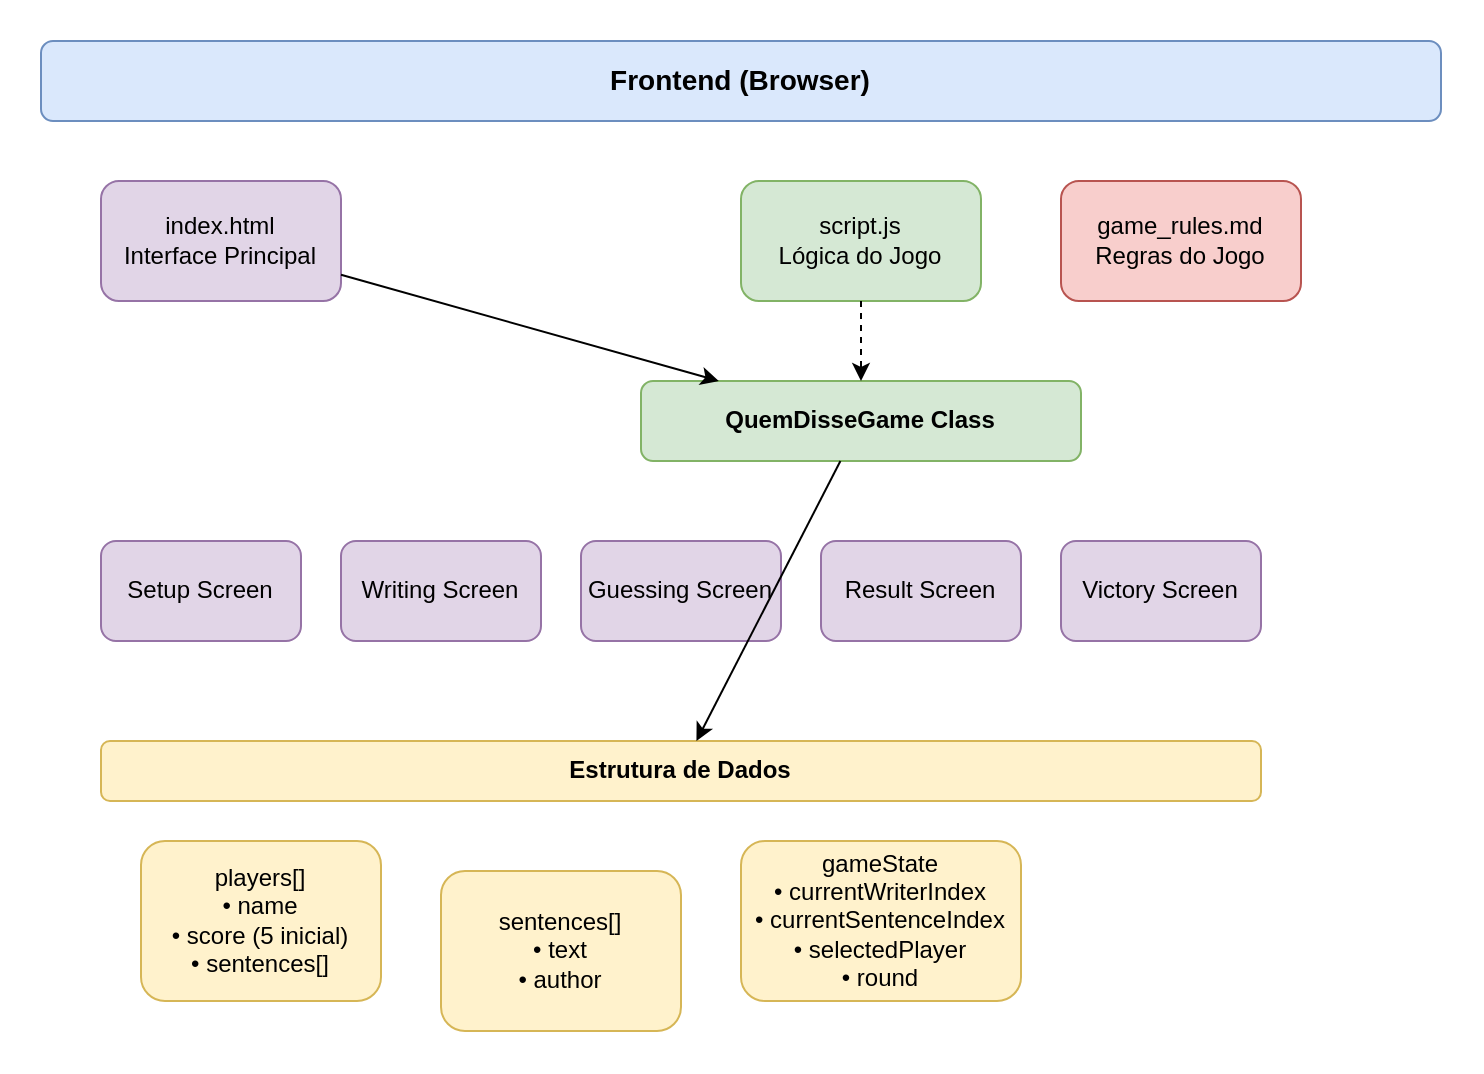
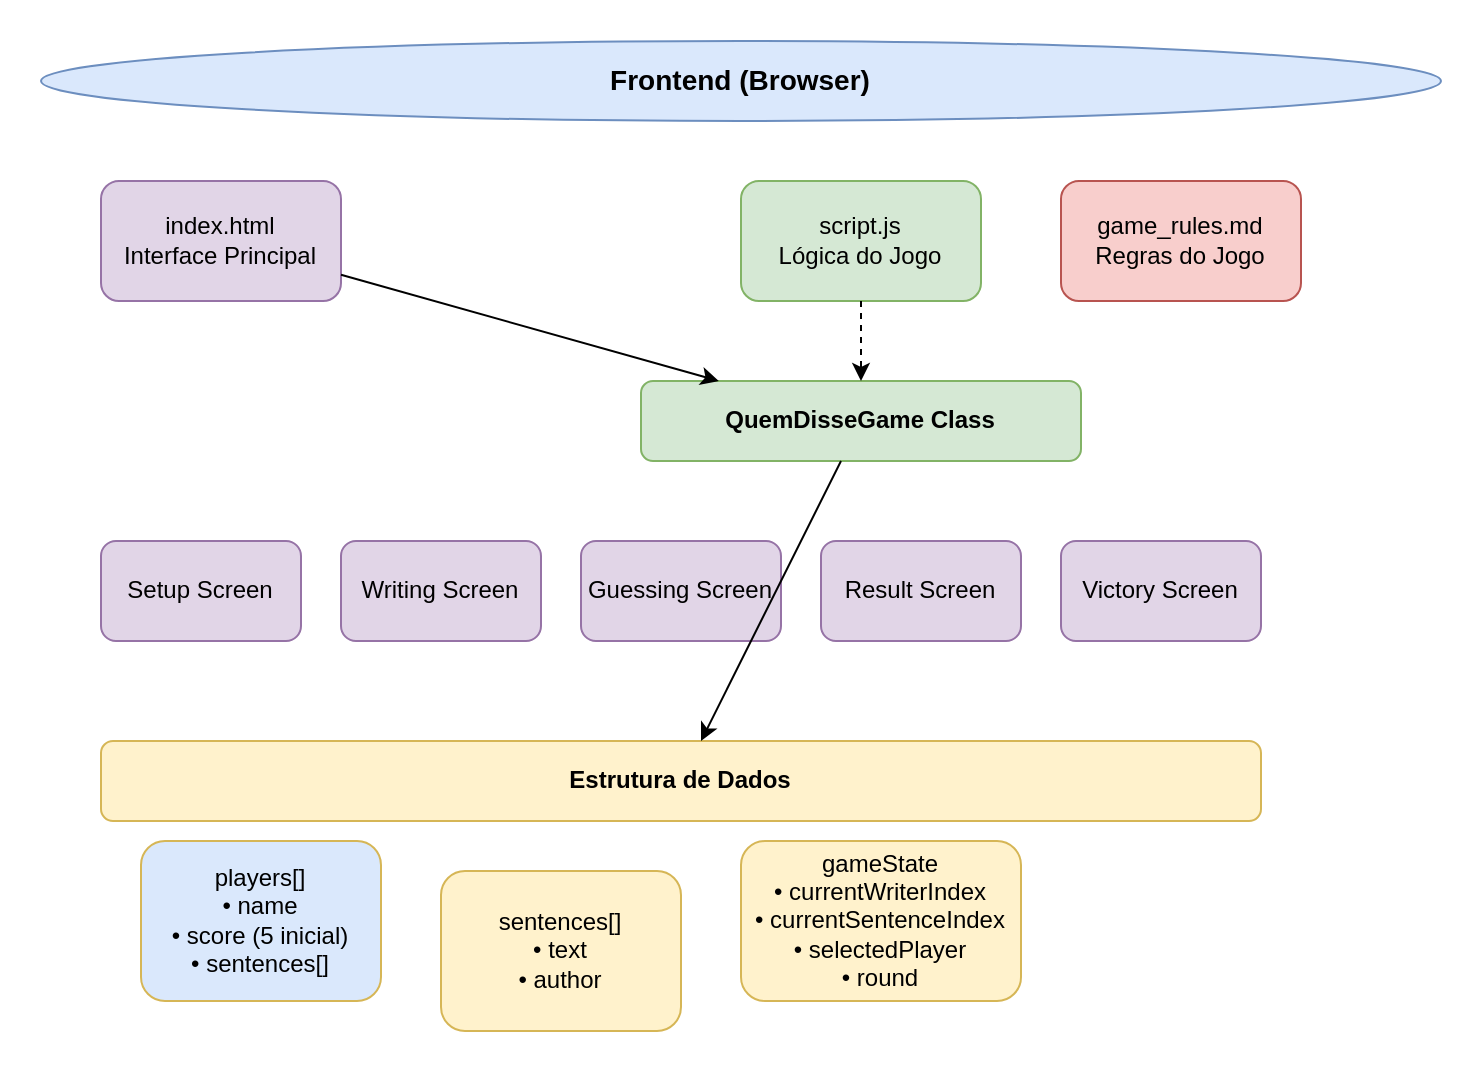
  <mxCell id="0" />
  <mxCell id="1" parent="0" />
- <mxCell id="2" value="Frontend (Browser)" style="rounded=1;whiteSpace=wrap;html=1;fillColor=#dae8fc;strokeColor=#6c8ebf;fontSize=14;fontStyle=1" vertex="1" parent="1"><mxGeometry x="20" y="20" width="700" height="40" as="geometry" /></mxCell>
+ <mxCell id="2" value="Frontend (Browser)" style="ellipse;whiteSpace=wrap;html=1;fillColor=#dae8fc;strokeColor=#6c8ebf;fontSize=14;fontStyle=1;" vertex="1" parent="1"><mxGeometry x="20" y="20" width="700" height="40" as="geometry" /></mxCell>
  <mxCell id="3" value="index.html&#10;Interface Principal" style="rounded=1;whiteSpace=wrap;html=1;fillColor=#e1d5e7;strokeColor=#9673a6;" vertex="1" parent="1"><mxGeometry x="50" y="90" width="120" height="60" as="geometry" /></mxCell>
  <mxCell id="4" value="script.js&#10;Lógica do Jogo" style="rounded=1;whiteSpace=wrap;html=1;fillColor=#d5e8d4;strokeColor=#82b366;" vertex="1" parent="1"><mxGeometry x="370" y="90" width="120" height="60" as="geometry" /></mxCell>
  <mxCell id="5" value="game_rules.md&#10;Regras do Jogo" style="rounded=1;whiteSpace=wrap;html=1;fillColor=#f8cecc;strokeColor=#b85450;" vertex="1" parent="1"><mxGeometry x="530" y="90" width="120" height="60" as="geometry" /></mxCell>
  <mxCell id="6" value="QuemDisseGame Class" style="rounded=1;whiteSpace=wrap;html=1;fillColor=#d5e8d4;strokeColor=#82b366;fontSize=12;fontStyle=1" vertex="1" parent="1"><mxGeometry x="320" y="190" width="220" height="40" as="geometry" /></mxCell>
  <mxCell id="7" value="Setup Screen" style="rounded=1;whiteSpace=wrap;html=1;fillColor=#e1d5e7;strokeColor=#9673a6;" vertex="1" parent="1"><mxGeometry x="50" y="270" width="100" height="50" as="geometry" /></mxCell>
  <mxCell id="8" value="Writing Screen" style="rounded=1;whiteSpace=wrap;html=1;fillColor=#e1d5e7;strokeColor=#9673a6;" vertex="1" parent="1"><mxGeometry x="170" y="270" width="100" height="50" as="geometry" /></mxCell>
  <mxCell id="9" value="Guessing Screen" style="rounded=1;whiteSpace=wrap;html=1;fillColor=#e1d5e7;strokeColor=#9673a6;" vertex="1" parent="1"><mxGeometry x="290" y="270" width="100" height="50" as="geometry" /></mxCell>
  <mxCell id="10" value="Result Screen" style="rounded=1;whiteSpace=wrap;html=1;fillColor=#e1d5e7;strokeColor=#9673a6;" vertex="1" parent="1"><mxGeometry x="410" y="270" width="100" height="50" as="geometry" /></mxCell>
  <mxCell id="11" value="Victory Screen" style="rounded=1;whiteSpace=wrap;html=1;fillColor=#e1d5e7;strokeColor=#9673a6;" vertex="1" parent="1"><mxGeometry x="530" y="270" width="100" height="50" as="geometry" /></mxCell>
- <mxCell id="12" value="Estrutura de Dados" style="rounded=1;whiteSpace=wrap;html=1;fillColor=#fff2cc;strokeColor=#d6b656;fontSize=12;fontStyle=1" vertex="1" parent="1"><mxGeometry x="50" y="370" width="580" height="30" as="geometry" /></mxCell>
- <mxCell id="13" value="players[]&#10;• name&#10;• score (5 inicial)&#10;• sentences[]" style="rounded=1;whiteSpace=wrap;html=1;fillColor=#fff2cc;strokeColor=#d6b656;" vertex="1" parent="1"><mxGeometry x="70" y="420" width="120" height="80" as="geometry" /></mxCell>
+ <mxCell id="12" value="Estrutura de Dados" style="rounded=1;whiteSpace=wrap;html=1;fillColor=#fff2cc;strokeColor=#d6b656;fontSize=12;fontStyle=1" vertex="1" parent="1"><mxGeometry x="50" y="370" width="580" height="40" as="geometry" /></mxCell>
+ <mxCell id="13" value="players[]&#10;• name&#10;• score (5 inicial)&#10;• sentences[]" style="rounded=1;whiteSpace=wrap;html=1;fillColor=#dae8fc;strokeColor=#d6b656;" vertex="1" parent="1"><mxGeometry x="70" y="420" width="120" height="80" as="geometry" /></mxCell>
  <mxCell id="14" value="sentences[]&#10;• text&#10;• author" style="rounded=1;whiteSpace=wrap;html=1;fillColor=#fff2cc;strokeColor=#d6b656;" vertex="1" parent="1"><mxGeometry x="220" y="435" width="120" height="80" as="geometry" /></mxCell>
  <mxCell id="15" value="gameState&#10;• currentWriterIndex&#10;• currentSentenceIndex&#10;• selectedPlayer&#10;• round" style="rounded=1;whiteSpace=wrap;html=1;fillColor=#fff2cc;strokeColor=#d6b656;" vertex="1" parent="1"><mxGeometry x="370" y="420" width="140" height="80" as="geometry" /></mxCell>
  <mxCell id="16" value="" style="endArrow=classic;html=1;rounded=0;" edge="1" parent="1" source="3" target="6"><mxGeometry width="50" height="50" relative="1" as="geometry"><mxPoint x="360" y="240" as="sourcePoint" /><mxPoint x="410" y="190" as="targetPoint" /></mxGeometry></mxCell>
  <mxCell id="17" value="" style="endArrow=classic;html=1;rounded=0;dashed=1;" edge="1" parent="1" source="4" target="6"><mxGeometry width="50" height="50" relative="1" as="geometry"><mxPoint x="360" y="240" as="sourcePoint" /><mxPoint x="410" y="190" as="targetPoint" /></mxGeometry></mxCell>
  <mxCell id="18" value="" style="endArrow=classic;html=1;rounded=0;" edge="1" parent="1" source="6" target="12"><mxGeometry width="50" height="50" relative="1" as="geometry"><mxPoint x="360" y="290" as="sourcePoint" /><mxPoint x="410" y="240" as="targetPoint" /></mxGeometry></mxCell>
